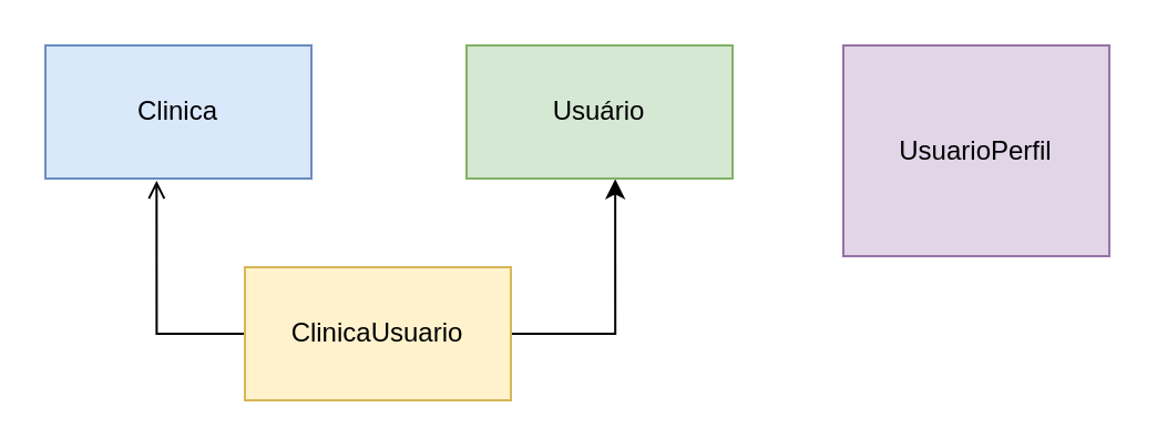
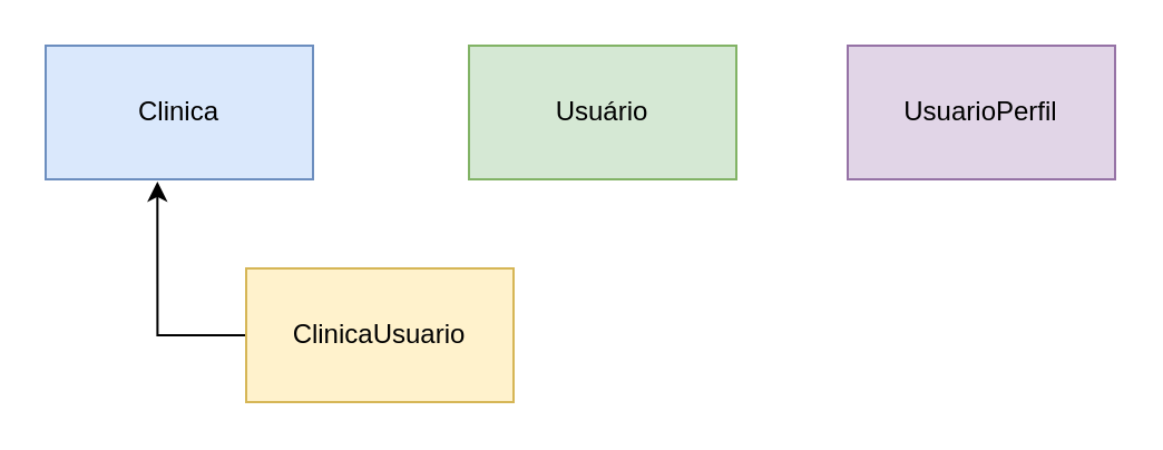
  <mxCell id="0" />
  <mxCell id="1" parent="0" />
  <mxCell id="2" value="Clinica" style="rounded=0;whiteSpace=wrap;html=1;fillColor=#dae8fc;strokeColor=#6c8ebf;" vertex="1" parent="1"><mxGeometry x="20" y="20" width="120" height="60" as="geometry" /></mxCell>
- <mxCell id="3" style="edgeStyle=orthogonalEdgeStyle;rounded=0;orthogonalLoop=1;jettySize=auto;html=1;entryX=0.418;entryY=1.016;entryDx=0;entryDy=0;entryPerimeter=0;endArrow=open;" edge="1" parent="1" source="5" target="2"><mxGeometry relative="1" as="geometry"><Array as="points"><mxPoint x="70" y="150" /></Array></mxGeometry></mxCell>
- <mxCell id="4" style="edgeStyle=orthogonalEdgeStyle;rounded=0;orthogonalLoop=1;jettySize=auto;html=1;entryX=0.559;entryY=1.004;entryDx=0;entryDy=0;entryPerimeter=0;" edge="1" parent="1" source="5" target="6"><mxGeometry relative="1" as="geometry"><Array as="points"><mxPoint x="277" y="150" /></Array></mxGeometry></mxCell>
+ <mxCell id="3" style="edgeStyle=orthogonalEdgeStyle;rounded=0;orthogonalLoop=1;jettySize=auto;html=1;entryX=0.418;entryY=1.016;entryDx=0;entryDy=0;entryPerimeter=0;" edge="1" parent="1" source="5" target="2"><mxGeometry relative="1" as="geometry"><Array as="points"><mxPoint x="70" y="150" /></Array></mxGeometry></mxCell>
  <mxCell id="5" value="ClinicaUsuario" style="rounded=0;whiteSpace=wrap;html=1;fillColor=#fff2cc;strokeColor=#d6b656;" vertex="1" parent="1"><mxGeometry x="110" y="120" width="120" height="60" as="geometry" /></mxCell>
  <mxCell id="6" value="Usuário" style="rounded=0;whiteSpace=wrap;html=1;fillColor=#d5e8d4;strokeColor=#82b366;" vertex="1" parent="1"><mxGeometry x="210" y="20" width="120" height="60" as="geometry" /></mxCell>
- <mxCell id="7" value="UsuarioPerfil" style="rounded=0;whiteSpace=wrap;html=1;fillColor=#e1d5e7;strokeColor=#9673a6;" vertex="1" parent="1"><mxGeometry x="380" y="20" width="120" height="95" as="geometry" /></mxCell>
+ <mxCell id="7" value="UsuarioPerfil" style="rounded=0;whiteSpace=wrap;html=1;fillColor=#e1d5e7;strokeColor=#9673a6;" vertex="1" parent="1"><mxGeometry x="380" y="20" width="120" height="60" as="geometry" /></mxCell>
